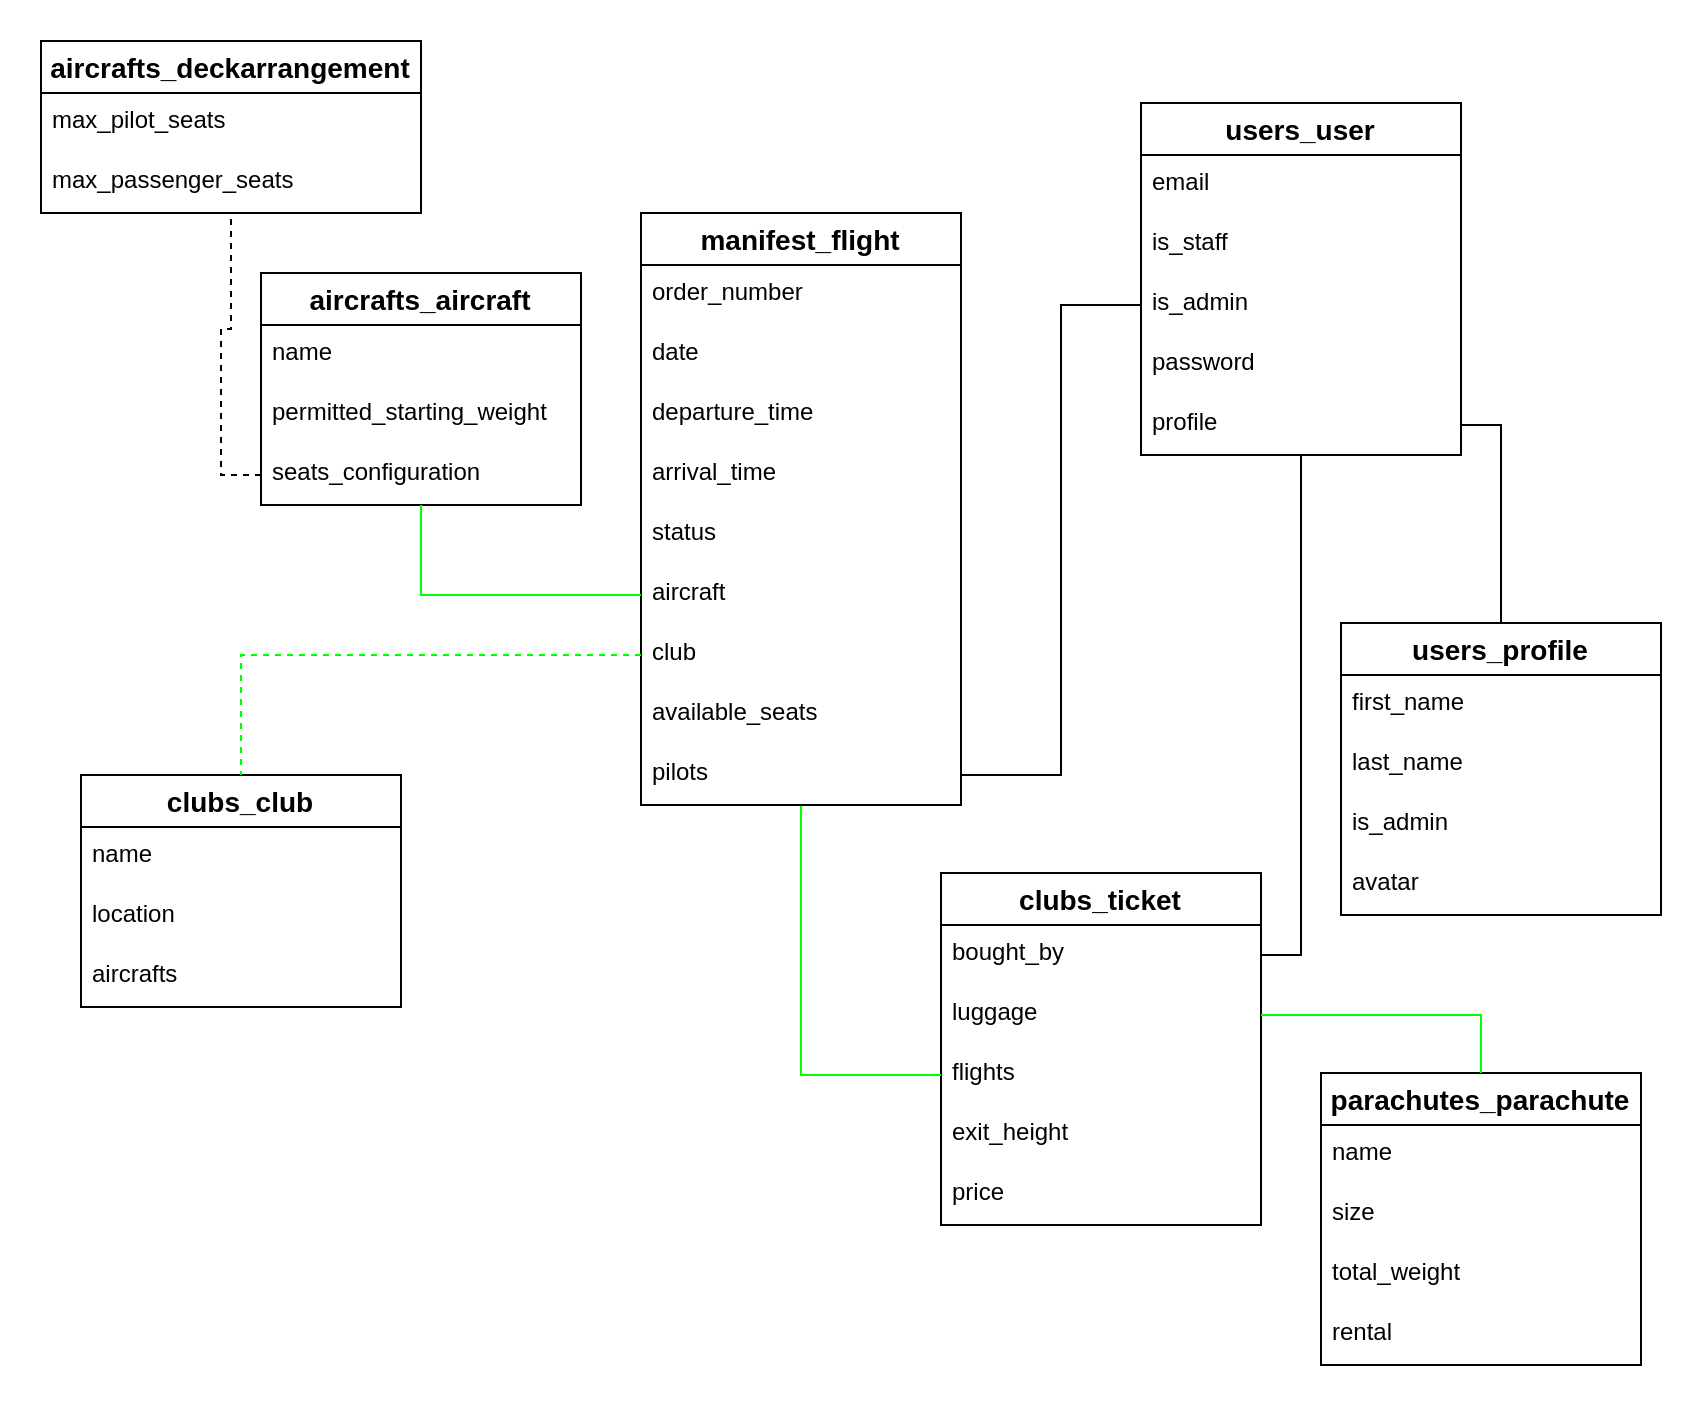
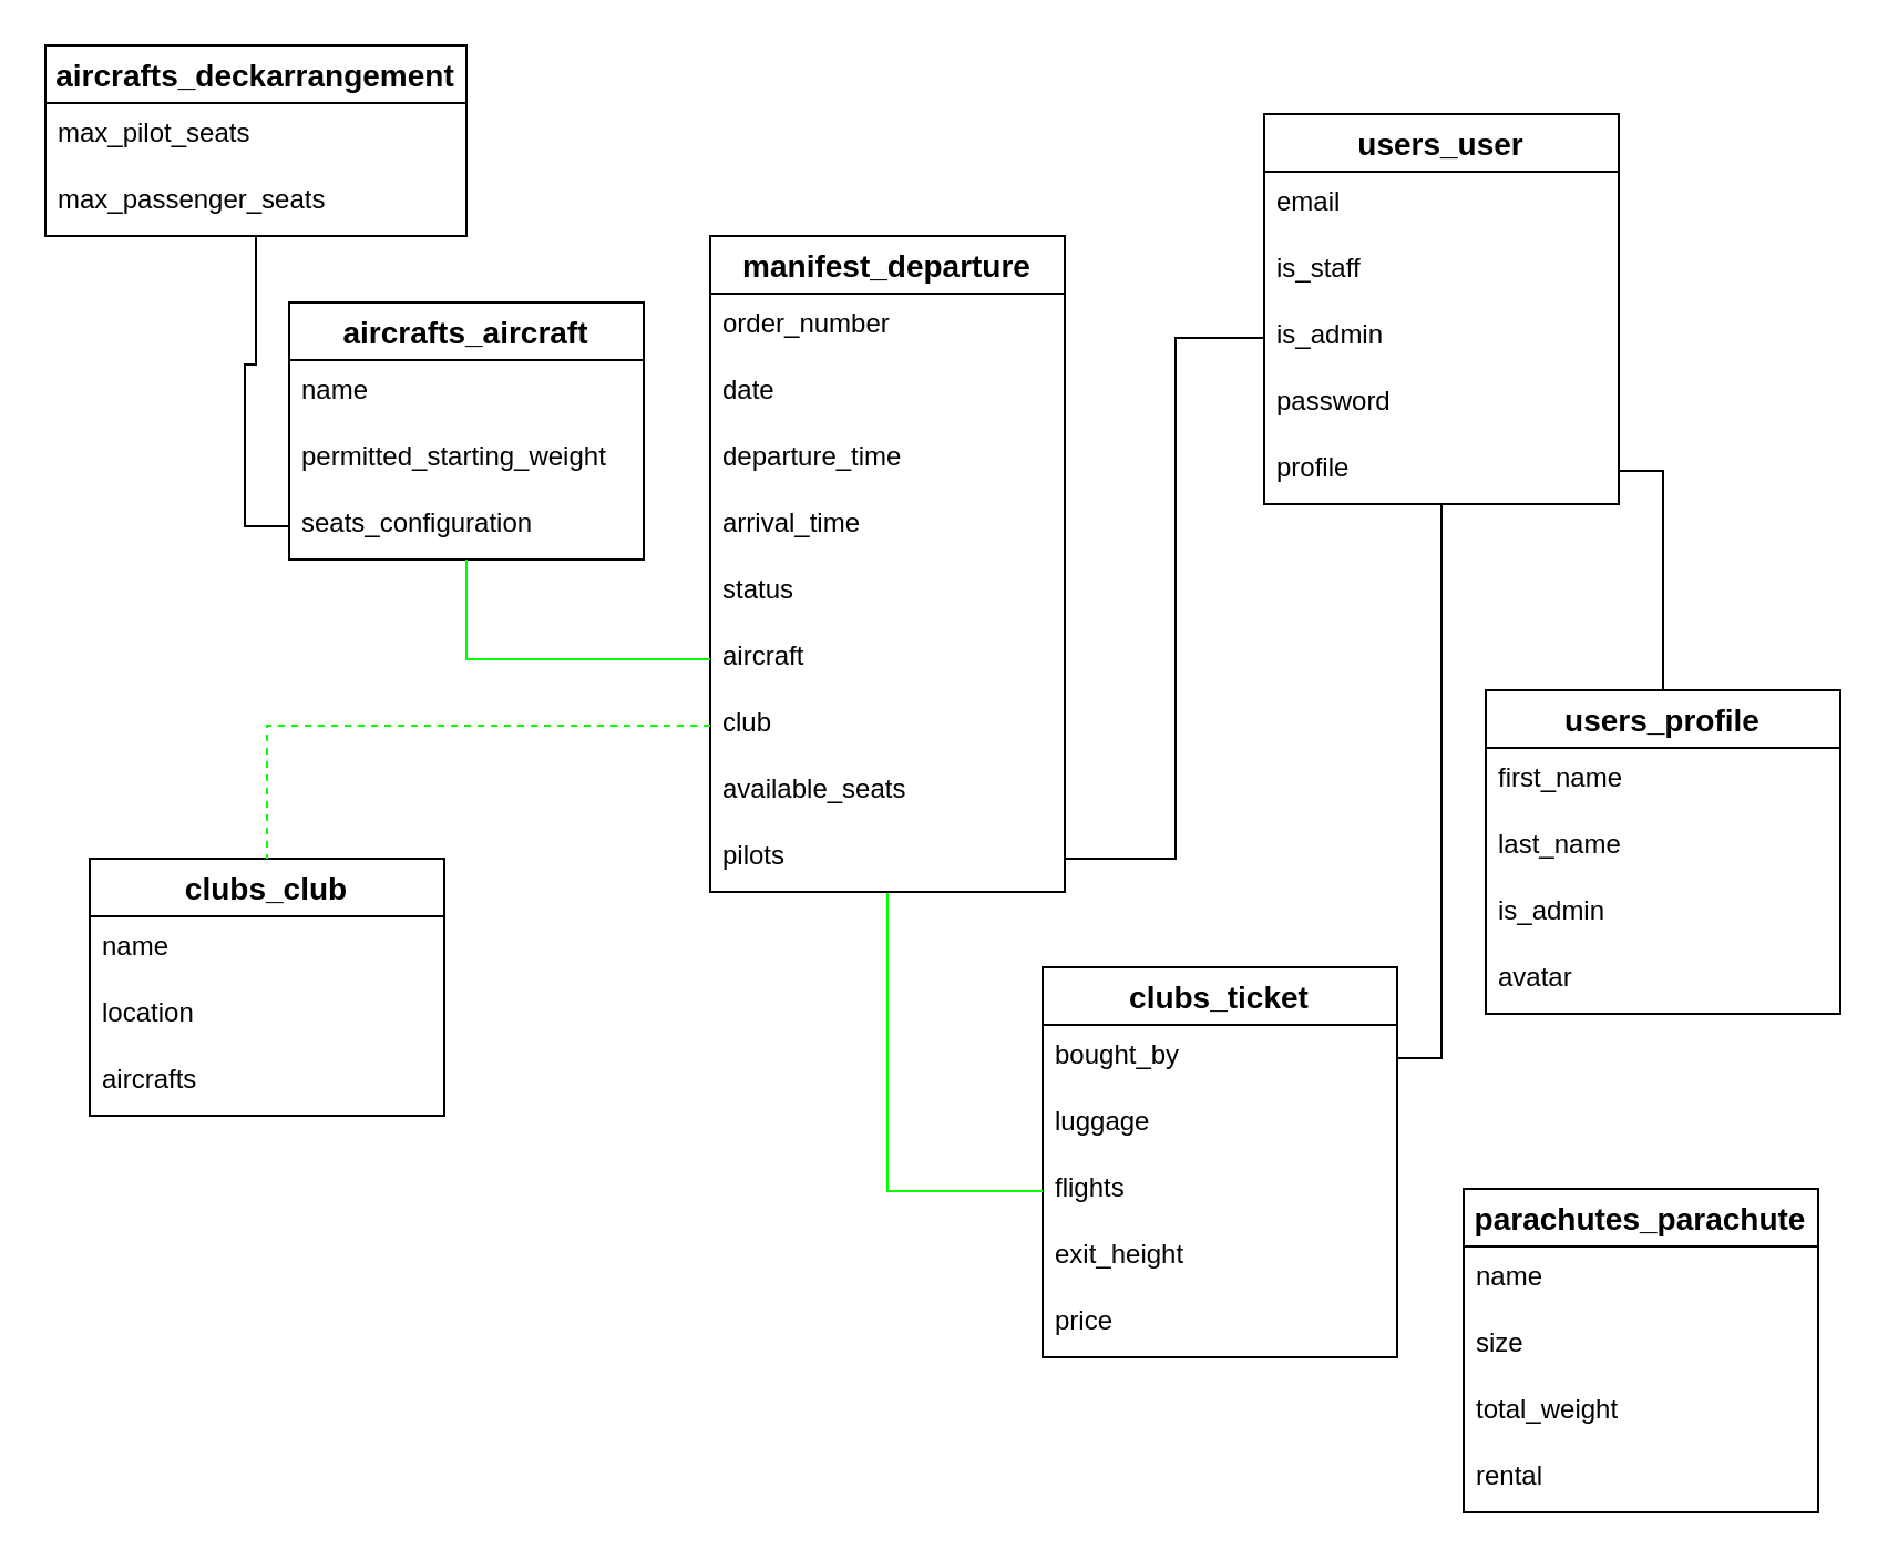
  <mxCell id="0" />
  <mxCell id="1" parent="0" />
  <mxCell id="2" value="clubs_club" style="swimlane;fontStyle=1;childLayout=stackLayout;horizontal=1;startSize=26;horizontalStack=0;resizeParent=1;resizeParentMax=0;resizeLast=0;collapsible=1;marginBottom=0;align=center;fontSize=14;" vertex="1" parent="1"><mxGeometry x="40" y="387" width="160" height="116" as="geometry" /></mxCell>
  <mxCell id="3" value="name" style="text;strokeColor=none;fillColor=none;spacingLeft=4;spacingRight=4;overflow=hidden;rotatable=0;points=[[0,0.5],[1,0.5]];portConstraint=eastwest;fontSize=12;" vertex="1" parent="2"><mxGeometry y="26" width="160" height="30" as="geometry" /></mxCell>
  <mxCell id="4" value="location" style="text;strokeColor=none;fillColor=none;spacingLeft=4;spacingRight=4;overflow=hidden;rotatable=0;points=[[0,0.5],[1,0.5]];portConstraint=eastwest;fontSize=12;" vertex="1" parent="2"><mxGeometry y="56" width="160" height="30" as="geometry" /></mxCell>
  <mxCell id="5" value="aircrafts" style="text;strokeColor=none;fillColor=none;spacingLeft=4;spacingRight=4;overflow=hidden;rotatable=0;points=[[0,0.5],[1,0.5]];portConstraint=eastwest;fontSize=12;" vertex="1" parent="2"><mxGeometry y="86" width="160" height="30" as="geometry" /></mxCell>
  <mxCell id="6" value="clubs_ticket" style="swimlane;fontStyle=1;childLayout=stackLayout;horizontal=1;startSize=26;horizontalStack=0;resizeParent=1;resizeParentMax=0;resizeLast=0;collapsible=1;marginBottom=0;align=center;fontSize=14;" vertex="1" parent="1"><mxGeometry x="470" y="436" width="160" height="176" as="geometry" /></mxCell>
  <mxCell id="7" value="bought_by" style="text;strokeColor=none;fillColor=none;spacingLeft=4;spacingRight=4;overflow=hidden;rotatable=0;points=[[0,0.5],[1,0.5]];portConstraint=eastwest;fontSize=12;" vertex="1" parent="6"><mxGeometry y="26" width="160" height="30" as="geometry" /></mxCell>
  <mxCell id="8" value="luggage" style="text;strokeColor=none;fillColor=none;spacingLeft=4;spacingRight=4;overflow=hidden;rotatable=0;points=[[0,0.5],[1,0.5]];portConstraint=eastwest;fontSize=12;" vertex="1" parent="6"><mxGeometry y="56" width="160" height="30" as="geometry" /></mxCell>
  <mxCell id="9" value="flights" style="text;strokeColor=none;fillColor=none;spacingLeft=4;spacingRight=4;overflow=hidden;rotatable=0;points=[[0,0.5],[1,0.5]];portConstraint=eastwest;fontSize=12;" vertex="1" parent="6"><mxGeometry y="86" width="160" height="30" as="geometry" /></mxCell>
  <mxCell id="10" value="exit_height" style="text;strokeColor=none;fillColor=none;spacingLeft=4;spacingRight=4;overflow=hidden;rotatable=0;points=[[0,0.5],[1,0.5]];portConstraint=eastwest;fontSize=12;" vertex="1" parent="6"><mxGeometry y="116" width="160" height="30" as="geometry" /></mxCell>
  <mxCell id="11" value="price" style="text;strokeColor=none;fillColor=none;spacingLeft=4;spacingRight=4;overflow=hidden;rotatable=0;points=[[0,0.5],[1,0.5]];portConstraint=eastwest;fontSize=12;" vertex="1" parent="6"><mxGeometry y="146" width="160" height="30" as="geometry" /></mxCell>
  <mxCell id="12" style="edgeStyle=orthogonalEdgeStyle;rounded=0;orthogonalLoop=1;jettySize=auto;html=1;entryX=0;entryY=0.5;entryDx=0;entryDy=0;endArrow=none;endFill=0;strokeColor=#00FF00;" edge="1" parent="1" source="13" target="9"><mxGeometry relative="1" as="geometry" /></mxCell>
- <mxCell id="13" value="manifest_flight" style="swimlane;fontStyle=1;childLayout=stackLayout;horizontal=1;startSize=26;horizontalStack=0;resizeParent=1;resizeParentMax=0;resizeLast=0;collapsible=1;marginBottom=0;align=center;fontSize=14;" vertex="1" parent="1"><mxGeometry x="320" y="106" width="160" height="296" as="geometry" /></mxCell>
+ <mxCell id="13" value="manifest_departure" style="swimlane;fontStyle=1;childLayout=stackLayout;horizontal=1;startSize=26;horizontalStack=0;resizeParent=1;resizeParentMax=0;resizeLast=0;collapsible=1;marginBottom=0;align=center;fontSize=14;" vertex="1" parent="1"><mxGeometry x="320" y="106" width="160" height="296" as="geometry" /></mxCell>
  <mxCell id="14" value="order_number" style="text;strokeColor=none;fillColor=none;spacingLeft=4;spacingRight=4;overflow=hidden;rotatable=0;points=[[0,0.5],[1,0.5]];portConstraint=eastwest;fontSize=12;" vertex="1" parent="13"><mxGeometry y="26" width="160" height="30" as="geometry" /></mxCell>
  <mxCell id="15" value="date" style="text;strokeColor=none;fillColor=none;spacingLeft=4;spacingRight=4;overflow=hidden;rotatable=0;points=[[0,0.5],[1,0.5]];portConstraint=eastwest;fontSize=12;" vertex="1" parent="13"><mxGeometry y="56" width="160" height="30" as="geometry" /></mxCell>
  <mxCell id="16" value="departure_time" style="text;strokeColor=none;fillColor=none;spacingLeft=4;spacingRight=4;overflow=hidden;rotatable=0;points=[[0,0.5],[1,0.5]];portConstraint=eastwest;fontSize=12;" vertex="1" parent="13"><mxGeometry y="86" width="160" height="30" as="geometry" /></mxCell>
  <mxCell id="17" value="arrival_time" style="text;strokeColor=none;fillColor=none;spacingLeft=4;spacingRight=4;overflow=hidden;rotatable=0;points=[[0,0.5],[1,0.5]];portConstraint=eastwest;fontSize=12;" vertex="1" parent="13"><mxGeometry y="116" width="160" height="30" as="geometry" /></mxCell>
  <mxCell id="18" value="status" style="text;strokeColor=none;fillColor=none;spacingLeft=4;spacingRight=4;overflow=hidden;rotatable=0;points=[[0,0.5],[1,0.5]];portConstraint=eastwest;fontSize=12;" vertex="1" parent="13"><mxGeometry y="146" width="160" height="30" as="geometry" /></mxCell>
  <mxCell id="19" value="aircraft" style="text;strokeColor=none;fillColor=none;spacingLeft=4;spacingRight=4;overflow=hidden;rotatable=0;points=[[0,0.5],[1,0.5]];portConstraint=eastwest;fontSize=12;" vertex="1" parent="13"><mxGeometry y="176" width="160" height="30" as="geometry" /></mxCell>
  <mxCell id="20" value="club" style="text;strokeColor=none;fillColor=none;spacingLeft=4;spacingRight=4;overflow=hidden;rotatable=0;points=[[0,0.5],[1,0.5]];portConstraint=eastwest;fontSize=12;" vertex="1" parent="13"><mxGeometry y="206" width="160" height="30" as="geometry" /></mxCell>
  <mxCell id="21" value="available_seats" style="text;strokeColor=none;fillColor=none;spacingLeft=4;spacingRight=4;overflow=hidden;rotatable=0;points=[[0,0.5],[1,0.5]];portConstraint=eastwest;fontSize=12;" vertex="1" parent="13"><mxGeometry y="236" width="160" height="30" as="geometry" /></mxCell>
  <mxCell id="22" value="pilots" style="text;strokeColor=none;fillColor=none;spacingLeft=4;spacingRight=4;overflow=hidden;rotatable=0;points=[[0,0.5],[1,0.5]];portConstraint=eastwest;fontSize=12;" vertex="1" parent="13"><mxGeometry y="266" width="160" height="30" as="geometry" /></mxCell>
  <mxCell id="23" value="aircrafts_aircraft" style="swimlane;fontStyle=1;childLayout=stackLayout;horizontal=1;startSize=26;horizontalStack=0;resizeParent=1;resizeParentMax=0;resizeLast=0;collapsible=1;marginBottom=0;align=center;fontSize=14;" vertex="1" parent="1"><mxGeometry x="130" y="136" width="160" height="116" as="geometry" /></mxCell>
  <mxCell id="24" value="name" style="text;strokeColor=none;fillColor=none;spacingLeft=4;spacingRight=4;overflow=hidden;rotatable=0;points=[[0,0.5],[1,0.5]];portConstraint=eastwest;fontSize=12;" vertex="1" parent="23"><mxGeometry y="26" width="160" height="30" as="geometry" /></mxCell>
  <mxCell id="25" value="permitted_starting_weight" style="text;strokeColor=none;fillColor=none;spacingLeft=4;spacingRight=4;overflow=hidden;rotatable=0;points=[[0,0.5],[1,0.5]];portConstraint=eastwest;fontSize=12;" vertex="1" parent="23"><mxGeometry y="56" width="160" height="30" as="geometry" /></mxCell>
  <mxCell id="26" value="seats_configuration" style="text;strokeColor=none;fillColor=none;spacingLeft=4;spacingRight=4;overflow=hidden;rotatable=0;points=[[0,0.5],[1,0.5]];portConstraint=eastwest;fontSize=12;" vertex="1" parent="23"><mxGeometry y="86" width="160" height="30" as="geometry" /></mxCell>
  <mxCell id="27" value="aircrafts_deckarrangement" style="swimlane;fontStyle=1;childLayout=stackLayout;horizontal=1;startSize=26;horizontalStack=0;resizeParent=1;resizeParentMax=0;resizeLast=0;collapsible=1;marginBottom=0;align=center;fontSize=14;" vertex="1" parent="1"><mxGeometry x="20" y="20" width="190" height="86" as="geometry" /></mxCell>
  <mxCell id="28" value="max_pilot_seats" style="text;strokeColor=none;fillColor=none;spacingLeft=4;spacingRight=4;overflow=hidden;rotatable=0;points=[[0,0.5],[1,0.5]];portConstraint=eastwest;fontSize=12;" vertex="1" parent="27"><mxGeometry y="26" width="190" height="30" as="geometry" /></mxCell>
  <mxCell id="29" value="max_passenger_seats" style="text;strokeColor=none;fillColor=none;spacingLeft=4;spacingRight=4;overflow=hidden;rotatable=0;points=[[0,0.5],[1,0.5]];portConstraint=eastwest;fontSize=12;" vertex="1" parent="27"><mxGeometry y="56" width="190" height="30" as="geometry" /></mxCell>
  <mxCell id="30" value="parachutes_parachute" style="swimlane;fontStyle=1;childLayout=stackLayout;horizontal=1;startSize=26;horizontalStack=0;resizeParent=1;resizeParentMax=0;resizeLast=0;collapsible=1;marginBottom=0;align=center;fontSize=14;" vertex="1" parent="1"><mxGeometry x="660" y="536" width="160" height="146" as="geometry" /></mxCell>
  <mxCell id="31" value="name" style="text;strokeColor=none;fillColor=none;spacingLeft=4;spacingRight=4;overflow=hidden;rotatable=0;points=[[0,0.5],[1,0.5]];portConstraint=eastwest;fontSize=12;" vertex="1" parent="30"><mxGeometry y="26" width="160" height="30" as="geometry" /></mxCell>
  <mxCell id="32" value="size" style="text;strokeColor=none;fillColor=none;spacingLeft=4;spacingRight=4;overflow=hidden;rotatable=0;points=[[0,0.5],[1,0.5]];portConstraint=eastwest;fontSize=12;" vertex="1" parent="30"><mxGeometry y="56" width="160" height="30" as="geometry" /></mxCell>
  <mxCell id="33" value="total_weight" style="text;strokeColor=none;fillColor=none;spacingLeft=4;spacingRight=4;overflow=hidden;rotatable=0;points=[[0,0.5],[1,0.5]];portConstraint=eastwest;fontSize=12;" vertex="1" parent="30"><mxGeometry y="86" width="160" height="30" as="geometry" /></mxCell>
  <mxCell id="34" value="rental" style="text;strokeColor=none;fillColor=none;spacingLeft=4;spacingRight=4;overflow=hidden;rotatable=0;points=[[0,0.5],[1,0.5]];portConstraint=eastwest;fontSize=12;" vertex="1" parent="30"><mxGeometry y="116" width="160" height="30" as="geometry" /></mxCell>
  <mxCell id="35" value="users_user" style="swimlane;fontStyle=1;childLayout=stackLayout;horizontal=1;startSize=26;horizontalStack=0;resizeParent=1;resizeParentMax=0;resizeLast=0;collapsible=1;marginBottom=0;align=center;fontSize=14;" vertex="1" parent="1"><mxGeometry x="570" y="51" width="160" height="176" as="geometry" /></mxCell>
  <mxCell id="36" value="email" style="text;spacingLeft=4;spacingRight=4;overflow=hidden;rotatable=0;points=[[0,0.5],[1,0.5]];portConstraint=eastwest;fontSize=12;" vertex="1" parent="35"><mxGeometry y="26" width="160" height="30" as="geometry" /></mxCell>
  <mxCell id="37" value="is_staff" style="text;spacingLeft=4;spacingRight=4;overflow=hidden;rotatable=0;points=[[0,0.5],[1,0.5]];portConstraint=eastwest;fontSize=12;" vertex="1" parent="35"><mxGeometry y="56" width="160" height="30" as="geometry" /></mxCell>
  <mxCell id="38" value="is_admin" style="text;spacingLeft=4;spacingRight=4;overflow=hidden;rotatable=0;points=[[0,0.5],[1,0.5]];portConstraint=eastwest;fontSize=12;" vertex="1" parent="35"><mxGeometry y="86" width="160" height="30" as="geometry" /></mxCell>
  <mxCell id="39" value="password" style="text;spacingLeft=4;spacingRight=4;overflow=hidden;rotatable=0;points=[[0,0.5],[1,0.5]];portConstraint=eastwest;fontSize=12;" vertex="1" parent="35"><mxGeometry y="116" width="160" height="30" as="geometry" /></mxCell>
  <mxCell id="40" value="profile" style="text;spacingLeft=4;spacingRight=4;overflow=hidden;rotatable=0;points=[[0,0.5],[1,0.5]];portConstraint=eastwest;fontSize=12;" vertex="1" parent="35"><mxGeometry y="146" width="160" height="30" as="geometry" /></mxCell>
  <mxCell id="41" value="users_profile" style="swimlane;fontStyle=1;childLayout=stackLayout;horizontal=1;startSize=26;horizontalStack=0;resizeParent=1;resizeParentMax=0;resizeLast=0;collapsible=1;marginBottom=0;align=center;fontSize=14;" vertex="1" parent="1"><mxGeometry x="670" y="311" width="160" height="146" as="geometry" /></mxCell>
  <mxCell id="42" value="first_name" style="text;strokeColor=none;fillColor=none;spacingLeft=4;spacingRight=4;overflow=hidden;rotatable=0;points=[[0,0.5],[1,0.5]];portConstraint=eastwest;fontSize=12;" vertex="1" parent="41"><mxGeometry y="26" width="160" height="30" as="geometry" /></mxCell>
  <mxCell id="43" value="last_name" style="text;strokeColor=none;fillColor=none;spacingLeft=4;spacingRight=4;overflow=hidden;rotatable=0;points=[[0,0.5],[1,0.5]];portConstraint=eastwest;fontSize=12;" vertex="1" parent="41"><mxGeometry y="56" width="160" height="30" as="geometry" /></mxCell>
  <mxCell id="44" value="is_admin" style="text;strokeColor=none;fillColor=none;spacingLeft=4;spacingRight=4;overflow=hidden;rotatable=0;points=[[0,0.5],[1,0.5]];portConstraint=eastwest;fontSize=12;" vertex="1" parent="41"><mxGeometry y="86" width="160" height="30" as="geometry" /></mxCell>
  <mxCell id="45" value="avatar" style="text;strokeColor=none;fillColor=none;spacingLeft=4;spacingRight=4;overflow=hidden;rotatable=0;points=[[0,0.5],[1,0.5]];portConstraint=eastwest;fontSize=12;" vertex="1" parent="41"><mxGeometry y="116" width="160" height="30" as="geometry" /></mxCell>
  <mxCell id="46" style="edgeStyle=orthogonalEdgeStyle;rounded=0;orthogonalLoop=1;jettySize=auto;html=1;exitX=1;exitY=0.5;exitDx=0;exitDy=0;endArrow=none;endFill=0;entryX=0;entryY=0.5;entryDx=0;entryDy=0;" edge="1" parent="1" source="22" target="38"><mxGeometry relative="1" as="geometry"><Array as="points"><mxPoint x="530" y="387" /><mxPoint x="530" y="152" /></Array></mxGeometry></mxCell>
- <mxCell id="47" style="edgeStyle=orthogonalEdgeStyle;rounded=0;orthogonalLoop=1;jettySize=auto;html=1;entryX=0.5;entryY=0;entryDx=0;entryDy=0;endArrow=none;endFill=0;strokeColor=#00FF00;" edge="1" parent="1" source="8" target="30"><mxGeometry relative="1" as="geometry" /></mxCell>
  <mxCell id="48" style="edgeStyle=orthogonalEdgeStyle;rounded=0;orthogonalLoop=1;jettySize=auto;html=1;exitX=0;exitY=0.5;exitDx=0;exitDy=0;entryX=0.5;entryY=0;entryDx=0;entryDy=0;endArrow=none;endFill=0;strokeColor=#00FF00;dashed=1;" edge="1" parent="1" source="20" target="2"><mxGeometry relative="1" as="geometry" /></mxCell>
  <mxCell id="49" style="edgeStyle=orthogonalEdgeStyle;rounded=0;orthogonalLoop=1;jettySize=auto;html=1;entryX=0.5;entryY=0;entryDx=0;entryDy=0;endArrow=none;endFill=0;" edge="1" parent="1" source="40" target="41"><mxGeometry relative="1" as="geometry" /></mxCell>
  <mxCell id="50" style="edgeStyle=orthogonalEdgeStyle;rounded=0;orthogonalLoop=1;jettySize=auto;html=1;entryX=0.5;entryY=1;entryDx=0;entryDy=0;endArrow=none;endFill=0;strokeColor=#00FF00;" edge="1" parent="1" source="19" target="23"><mxGeometry relative="1" as="geometry" /></mxCell>
- <mxCell id="51" style="edgeStyle=orthogonalEdgeStyle;rounded=0;orthogonalLoop=1;jettySize=auto;html=1;entryX=0.5;entryY=1;entryDx=0;entryDy=0;endArrow=none;endFill=0;dashed=1;" edge="1" parent="1" source="26" target="27"><mxGeometry relative="1" as="geometry" /></mxCell>
+ <mxCell id="51" style="edgeStyle=orthogonalEdgeStyle;rounded=0;orthogonalLoop=1;jettySize=auto;html=1;entryX=0.5;entryY=1;entryDx=0;entryDy=0;endArrow=none;endFill=0;" edge="1" parent="1" source="26" target="27"><mxGeometry relative="1" as="geometry" /></mxCell>
  <mxCell id="52" style="edgeStyle=orthogonalEdgeStyle;rounded=0;orthogonalLoop=1;jettySize=auto;html=1;exitX=1;exitY=0.5;exitDx=0;exitDy=0;entryX=0.5;entryY=1;entryDx=0;entryDy=0;endArrow=none;endFill=0;" edge="1" parent="1" source="7" target="35"><mxGeometry relative="1" as="geometry" /></mxCell>
